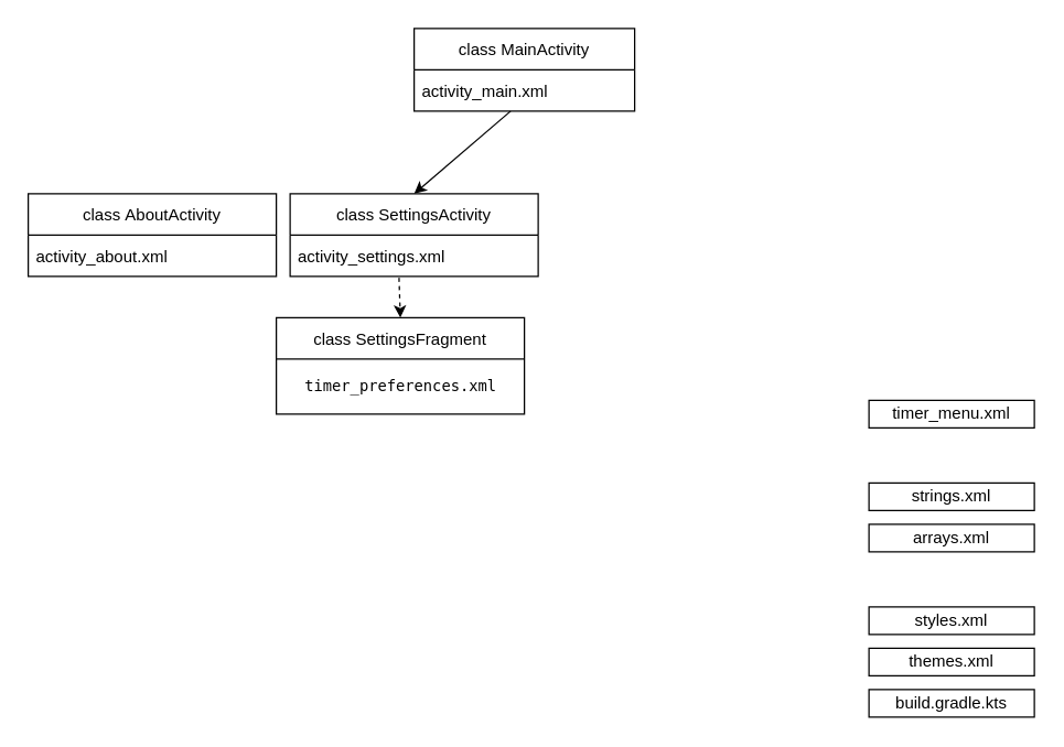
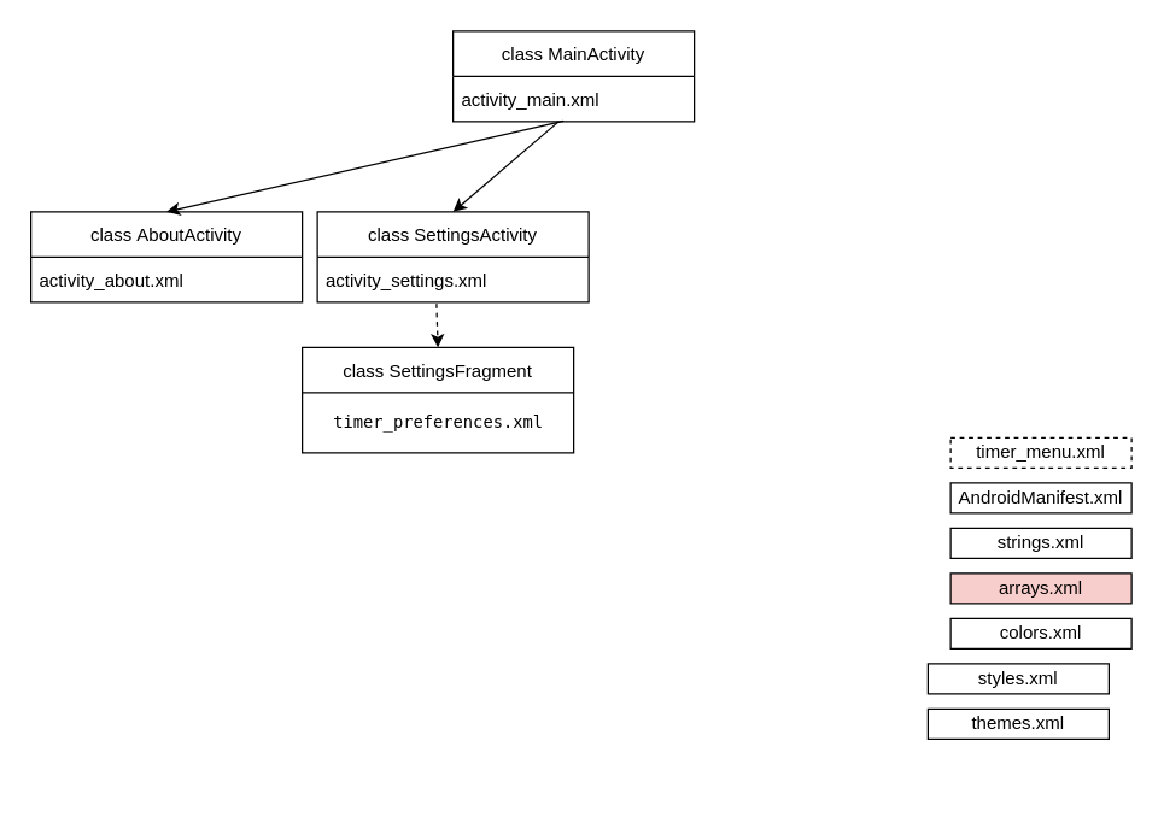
  <mxCell id="0" />
  <mxCell id="1" parent="0" />
  <mxCell id="2" value="class MainActivity" style="swimlane;fontStyle=0;childLayout=stackLayout;horizontal=1;startSize=30;horizontalStack=0;resizeParent=1;resizeParentMax=0;resizeLast=0;collapsible=1;marginBottom=0;" parent="1" vertex="1"><mxGeometry x="300" y="20" width="160" height="60" as="geometry" /></mxCell>
  <mxCell id="3" value="activity_main.xml" style="text;strokeColor=none;fillColor=none;align=left;verticalAlign=middle;spacingLeft=4;spacingRight=4;overflow=hidden;points=[[0,0.5],[1,0.5]];portConstraint=eastwest;rotatable=0;" parent="2" vertex="1"><mxGeometry y="30" width="160" height="30" as="geometry" /></mxCell>
  <mxCell id="4" value="class AboutActivity" style="swimlane;fontStyle=0;childLayout=stackLayout;horizontal=1;startSize=30;horizontalStack=0;resizeParent=1;resizeParentMax=0;resizeLast=0;collapsible=1;marginBottom=0;" parent="1" vertex="1"><mxGeometry x="20" y="140" width="180" height="60" as="geometry" /></mxCell>
  <mxCell id="5" value="activity_about.xml" style="text;strokeColor=none;fillColor=none;align=left;verticalAlign=middle;spacingLeft=4;spacingRight=4;overflow=hidden;points=[[0,0.5],[1,0.5]];portConstraint=eastwest;rotatable=0;" parent="4" vertex="1"><mxGeometry y="30" width="180" height="30" as="geometry" /></mxCell>
  <mxCell id="6" value="class SettingsActivity" style="swimlane;fontStyle=0;childLayout=stackLayout;horizontal=1;startSize=30;horizontalStack=0;resizeParent=1;resizeParentMax=0;resizeLast=0;collapsible=1;marginBottom=0;" parent="1" vertex="1"><mxGeometry x="210" y="140" width="180" height="60" as="geometry" /></mxCell>
  <mxCell id="7" value="activity_settings.xml" style="text;strokeColor=none;fillColor=none;align=left;verticalAlign=middle;spacingLeft=4;spacingRight=4;overflow=hidden;points=[[0,0.5],[1,0.5]];portConstraint=eastwest;rotatable=0;" parent="6" vertex="1"><mxGeometry y="30" width="180" height="30" as="geometry" /></mxCell>
+ <mxCell id="8" value="" style="endArrow=classic;html=1;rounded=0;exitX=0.458;exitY=0.989;exitDx=0;exitDy=0;exitPerimeter=0;entryX=0.5;entryY=0;entryDx=0;entryDy=0;" parent="1" source="3" target="4" edge="1"><mxGeometry width="50" height="50" relative="1" as="geometry"><mxPoint x="400" y="270" as="sourcePoint" /><mxPoint x="450" y="220" as="targetPoint" /></mxGeometry></mxCell>
  <mxCell id="9" value="" style="endArrow=classic;html=1;rounded=0;entryX=0.5;entryY=0;entryDx=0;entryDy=0;" parent="1" target="6" edge="1"><mxGeometry width="50" height="50" relative="1" as="geometry"><mxPoint x="370" y="80" as="sourcePoint" /><mxPoint x="140" y="160" as="targetPoint" /></mxGeometry></mxCell>
  <mxCell id="10" value="class SettingsFragment" style="swimlane;fontStyle=0;childLayout=stackLayout;horizontal=1;startSize=30;horizontalStack=0;resizeParent=1;resizeParentMax=0;resizeLast=0;collapsible=1;marginBottom=0;" parent="1" vertex="1"><mxGeometry x="200" y="230" width="180" height="70" as="geometry" /></mxCell>
  <mxCell id="11" value="&lt;p style=&quot;background-color: rgb(255, 255, 255); font-family: &amp;quot;JetBrains Mono&amp;quot;, monospace;&quot;&gt;&lt;font style=&quot;font-size: 11px;&quot;&gt;timer_preferences.xml&lt;/font&gt;&lt;/p&gt;" style="text;html=1;align=center;verticalAlign=middle;resizable=0;points=[];autosize=1;strokeColor=none;fillColor=none;" vertex="1" parent="10"><mxGeometry y="30" width="180" height="40" as="geometry" /></mxCell>
  <mxCell id="12" value="" style="endArrow=classic;html=1;rounded=0;entryX=0.5;entryY=0;entryDx=0;entryDy=0;exitX=0.439;exitY=1.033;exitDx=0;exitDy=0;exitPerimeter=0;dashed=1;" parent="1" target="10" edge="1" source="7"><mxGeometry width="50" height="50" relative="1" as="geometry"><mxPoint x="370" y="80" as="sourcePoint" /><mxPoint x="310" y="150" as="targetPoint" /></mxGeometry></mxCell>
+ <mxCell id="13" value="AndroidManifest.xml" style="rounded=0;whiteSpace=wrap;html=1;" parent="1" vertex="1"><mxGeometry x="630" y="320" width="120" height="20" as="geometry" /></mxCell>
  <mxCell id="14" value="strings.xml" style="rounded=0;whiteSpace=wrap;html=1;" parent="1" vertex="1"><mxGeometry x="630" y="350" width="120" height="20" as="geometry" /></mxCell>
- <mxCell id="15" value="timer_menu.xml" style="rounded=0;whiteSpace=wrap;html=1;" parent="1" vertex="1"><mxGeometry x="630" y="290" width="120" height="20" as="geometry" /></mxCell>
- <mxCell id="16" value="arrays.xml" style="rounded=0;whiteSpace=wrap;html=1;" parent="1" vertex="1"><mxGeometry x="630" y="380" width="120" height="20" as="geometry" /></mxCell>
- <mxCell id="18" value="styles.xml" style="rounded=0;whiteSpace=wrap;html=1;" parent="1" vertex="1"><mxGeometry x="630" y="440" width="120" height="20" as="geometry" /></mxCell>
- <mxCell id="19" value="themes.xml" style="rounded=0;whiteSpace=wrap;html=1;" parent="1" vertex="1"><mxGeometry x="630" y="470" width="120" height="20" as="geometry" /></mxCell>
- <mxCell id="20" value="build.gradle.kts" style="rounded=0;whiteSpace=wrap;html=1;" parent="1" vertex="1"><mxGeometry x="630" y="500" width="120" height="20" as="geometry" /></mxCell>
+ <mxCell id="15" value="timer_menu.xml" style="rounded=0;whiteSpace=wrap;html=1;dashed=1;" parent="1" vertex="1"><mxGeometry x="630" y="290" width="120" height="20" as="geometry" /></mxCell>
+ <mxCell id="16" value="arrays.xml" style="rounded=0;whiteSpace=wrap;html=1;fillColor=#f8cecc;" parent="1" vertex="1"><mxGeometry x="630" y="380" width="120" height="20" as="geometry" /></mxCell>
+ <mxCell id="17" value="colors.xml" style="rounded=0;whiteSpace=wrap;html=1;" parent="1" vertex="1"><mxGeometry x="630" y="410" width="120" height="20" as="geometry" /></mxCell>
+ <mxCell id="18" value="styles.xml" style="rounded=0;whiteSpace=wrap;html=1;" parent="1" vertex="1"><mxGeometry x="615" y="440" width="120" height="20" as="geometry" /></mxCell>
+ <mxCell id="19" value="themes.xml" style="rounded=0;whiteSpace=wrap;html=1;" parent="1" vertex="1"><mxGeometry x="615" y="470" width="120" height="20" as="geometry" /></mxCell>
